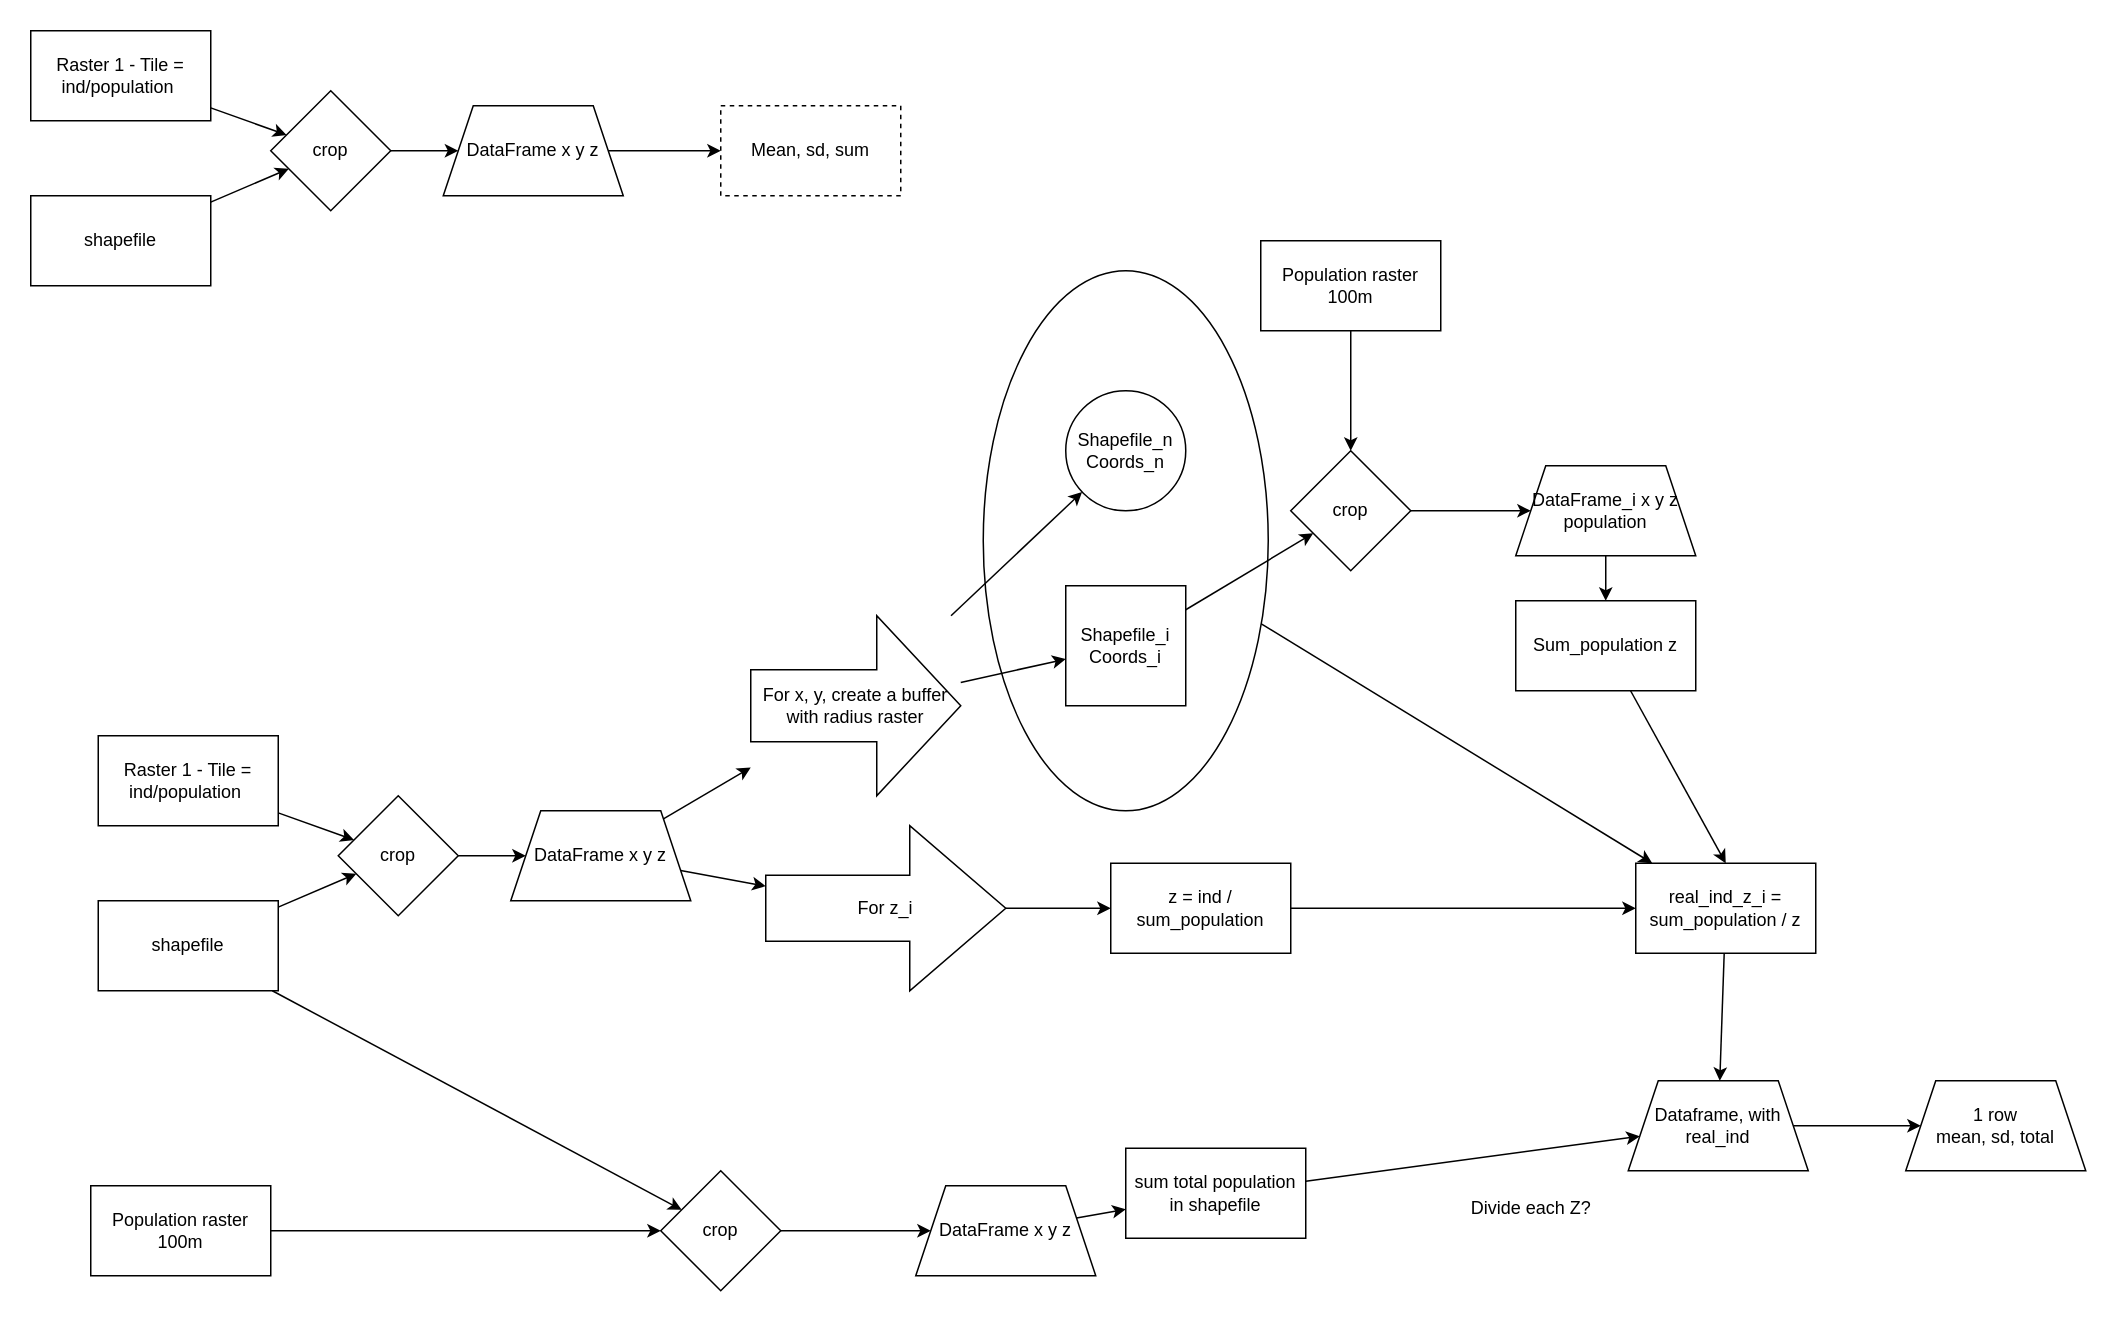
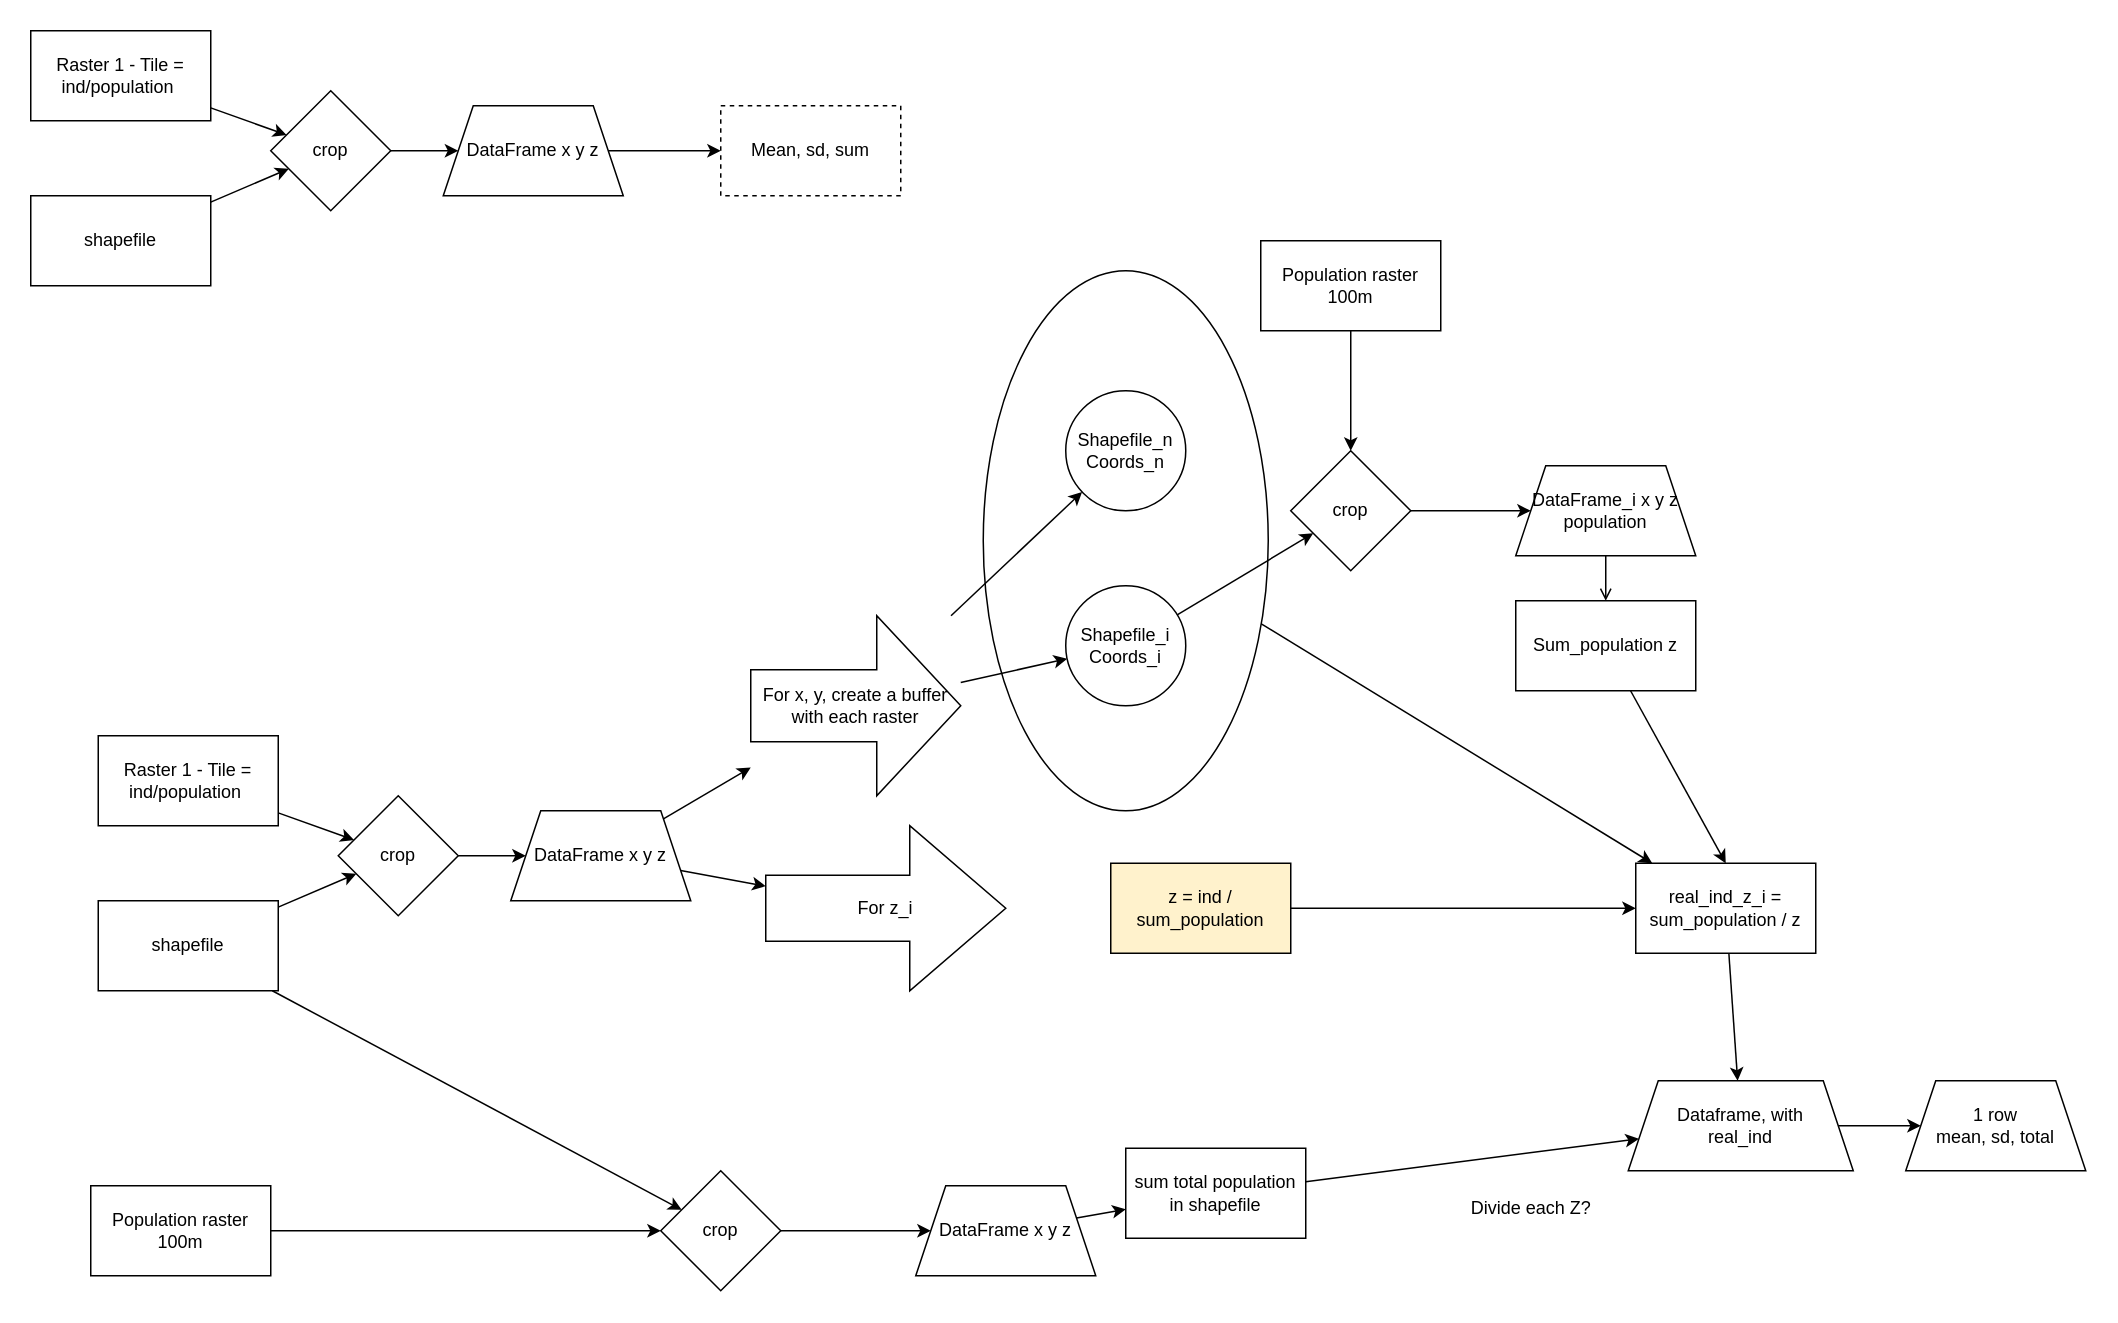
  <mxCell id="0" />
  <mxCell id="1" parent="0" />
  <mxCell id="2" style="edgeStyle=none;html=1;" edge="1" parent="1" source="3" target="46"><mxGeometry relative="1" as="geometry" /></mxCell>
  <mxCell id="3" value="" style="ellipse;whiteSpace=wrap;html=1;" vertex="1" parent="1"><mxGeometry x="655" y="180" width="190" height="360" as="geometry" /></mxCell>
  <mxCell id="4" style="edgeStyle=none;html=1;" edge="1" parent="1" source="5" target="12"><mxGeometry relative="1" as="geometry" /></mxCell>
  <mxCell id="5" value="shapefile" style="whiteSpace=wrap;html=1;" vertex="1" parent="1"><mxGeometry x="20" y="130" width="120" height="60" as="geometry" /></mxCell>
  <mxCell id="6" style="edgeStyle=none;html=1;" edge="1" parent="1" source="7" target="12"><mxGeometry relative="1" as="geometry" /></mxCell>
  <mxCell id="7" value="Raster 1 - Tile = ind/population&amp;nbsp;" style="whiteSpace=wrap;html=1;" vertex="1" parent="1"><mxGeometry x="20" y="20" width="120" height="60" as="geometry" /></mxCell>
  <mxCell id="8" style="edgeStyle=none;html=1;" edge="1" parent="1" source="9" target="26"><mxGeometry relative="1" as="geometry" /></mxCell>
  <mxCell id="9" value="Population raster 100m" style="whiteSpace=wrap;html=1;" vertex="1" parent="1"><mxGeometry x="60" y="790" width="120" height="60" as="geometry" /></mxCell>
  <mxCell id="10" value="Mean, sd, sum" style="whiteSpace=wrap;html=1;dashed=1;" vertex="1" parent="1"><mxGeometry x="480" y="70" width="120" height="60" as="geometry" /></mxCell>
  <mxCell id="11" style="edgeStyle=none;html=1;" edge="1" parent="1" source="12" target="14"><mxGeometry relative="1" as="geometry" /></mxCell>
  <mxCell id="12" value="crop" style="rhombus;whiteSpace=wrap;html=1;" vertex="1" parent="1"><mxGeometry x="180" y="60" width="80" height="80" as="geometry" /></mxCell>
  <mxCell id="13" style="edgeStyle=none;html=1;" edge="1" parent="1" source="14" target="10"><mxGeometry relative="1" as="geometry" /></mxCell>
  <mxCell id="14" value="DataFrame x y z" style="shape=trapezoid;perimeter=trapezoidPerimeter;whiteSpace=wrap;html=1;fixedSize=1;" vertex="1" parent="1"><mxGeometry x="295" y="70" width="120" height="60" as="geometry" /></mxCell>
  <mxCell id="15" style="edgeStyle=none;html=1;" edge="1" parent="1" source="17" target="21"><mxGeometry relative="1" as="geometry" /></mxCell>
  <mxCell id="16" style="edgeStyle=none;html=1;" edge="1" parent="1" source="17" target="26"><mxGeometry relative="1" as="geometry" /></mxCell>
  <mxCell id="17" value="shapefile" style="whiteSpace=wrap;html=1;" vertex="1" parent="1"><mxGeometry x="65" y="600" width="120" height="60" as="geometry" /></mxCell>
  <mxCell id="18" style="edgeStyle=none;html=1;" edge="1" parent="1" source="19" target="21"><mxGeometry relative="1" as="geometry" /></mxCell>
  <mxCell id="19" value="Raster 1 - Tile = ind/population&amp;nbsp;" style="whiteSpace=wrap;html=1;" vertex="1" parent="1"><mxGeometry x="65" y="490" width="120" height="60" as="geometry" /></mxCell>
  <mxCell id="20" style="edgeStyle=none;html=1;" edge="1" parent="1" source="21" target="24"><mxGeometry relative="1" as="geometry" /></mxCell>
  <mxCell id="21" value="crop" style="rhombus;whiteSpace=wrap;html=1;" vertex="1" parent="1"><mxGeometry x="225" y="530" width="80" height="80" as="geometry" /></mxCell>
  <mxCell id="22" style="edgeStyle=none;html=1;" edge="1" parent="1" source="24" target="31"><mxGeometry relative="1" as="geometry" /></mxCell>
  <mxCell id="23" value="" style="edgeStyle=none;html=1;" edge="1" parent="1" source="24" target="44"><mxGeometry relative="1" as="geometry" /></mxCell>
  <mxCell id="24" value="DataFrame x y z" style="shape=trapezoid;perimeter=trapezoidPerimeter;whiteSpace=wrap;html=1;fixedSize=1;" vertex="1" parent="1"><mxGeometry x="340" y="540" width="120" height="60" as="geometry" /></mxCell>
  <mxCell id="25" style="edgeStyle=none;html=1;" edge="1" parent="1" source="26" target="28"><mxGeometry relative="1" as="geometry" /></mxCell>
  <mxCell id="26" value="crop" style="rhombus;whiteSpace=wrap;html=1;" vertex="1" parent="1"><mxGeometry x="440" y="780" width="80" height="80" as="geometry" /></mxCell>
  <mxCell id="27" style="edgeStyle=none;html=1;" edge="1" parent="1" source="28" target="50"><mxGeometry relative="1" as="geometry" /></mxCell>
  <mxCell id="28" value="DataFrame x y z" style="shape=trapezoid;perimeter=trapezoidPerimeter;whiteSpace=wrap;html=1;fixedSize=1;" vertex="1" parent="1"><mxGeometry x="610" y="790" width="120" height="60" as="geometry" /></mxCell>
  <mxCell id="29" style="edgeStyle=none;html=1;" edge="1" parent="1" source="31" target="33"><mxGeometry relative="1" as="geometry" /></mxCell>
  <mxCell id="30" style="edgeStyle=none;html=1;" edge="1" parent="1" source="31" target="34"><mxGeometry relative="1" as="geometry" /></mxCell>
- <mxCell id="31" value="For x, y, create a buffer with radius raster" style="shape=singleArrow;whiteSpace=wrap;html=1;arrowWidth=0.4;arrowSize=0.4;" vertex="1" parent="1"><mxGeometry x="500" y="410" width="140" height="120" as="geometry" /></mxCell>
+ <mxCell id="31" value="For x, y, create a buffer with each raster" style="shape=singleArrow;whiteSpace=wrap;html=1;arrowWidth=0.4;arrowSize=0.4;" vertex="1" parent="1"><mxGeometry x="500" y="410" width="140" height="120" as="geometry" /></mxCell>
  <mxCell id="32" style="edgeStyle=none;html=1;" edge="1" parent="1" source="33" target="36"><mxGeometry relative="1" as="geometry" /></mxCell>
- <mxCell id="33" value="Shapefile_i&lt;br&gt;Coords_i" style="whiteSpace=wrap;html=1;rounded=0;" vertex="1" parent="1"><mxGeometry x="710" y="390" width="80" height="80" as="geometry" /></mxCell>
+ <mxCell id="33" value="Shapefile_i&lt;br&gt;Coords_i" style="ellipse;whiteSpace=wrap;html=1;" vertex="1" parent="1"><mxGeometry x="710" y="390" width="80" height="80" as="geometry" /></mxCell>
  <mxCell id="34" value="Shapefile_n&lt;br&gt;Coords_n" style="ellipse;whiteSpace=wrap;html=1;" vertex="1" parent="1"><mxGeometry x="710" y="260" width="80" height="80" as="geometry" /></mxCell>
  <mxCell id="35" style="edgeStyle=none;html=1;exitX=1;exitY=0.5;exitDx=0;exitDy=0;" edge="1" parent="1" source="36" target="40"><mxGeometry relative="1" as="geometry" /></mxCell>
  <mxCell id="36" value="crop" style="rhombus;whiteSpace=wrap;html=1;" vertex="1" parent="1"><mxGeometry x="860" y="300" width="80" height="80" as="geometry" /></mxCell>
  <mxCell id="37" style="edgeStyle=none;html=1;" edge="1" parent="1" source="38" target="36"><mxGeometry relative="1" as="geometry" /></mxCell>
  <mxCell id="38" value="Population raster 100m" style="whiteSpace=wrap;html=1;" vertex="1" parent="1"><mxGeometry x="840" y="160" width="120" height="60" as="geometry" /></mxCell>
- <mxCell id="39" value="" style="edgeStyle=none;html=1;" edge="1" parent="1" source="40" target="42"><mxGeometry relative="1" as="geometry" /></mxCell>
+ <mxCell id="39" value="" style="edgeStyle=none;html=1;endArrow=open;" edge="1" parent="1" source="40" target="42"><mxGeometry relative="1" as="geometry" /></mxCell>
  <mxCell id="40" value="DataFrame_i x y z&lt;br&gt;population" style="shape=trapezoid;perimeter=trapezoidPerimeter;whiteSpace=wrap;html=1;fixedSize=1;" vertex="1" parent="1"><mxGeometry x="1010" y="310" width="120" height="60" as="geometry" /></mxCell>
  <mxCell id="41" style="edgeStyle=none;html=1;entryX=0.5;entryY=0;entryDx=0;entryDy=0;" edge="1" parent="1" source="42" target="46"><mxGeometry relative="1" as="geometry" /></mxCell>
  <mxCell id="42" value="Sum_population z" style="whiteSpace=wrap;html=1;" vertex="1" parent="1"><mxGeometry x="1010" y="400" width="120" height="60" as="geometry" /></mxCell>
- <mxCell id="43" style="edgeStyle=none;html=1;" edge="1" parent="1" source="44" target="48"><mxGeometry relative="1" as="geometry" /></mxCell>
  <mxCell id="44" value="For z_i" style="shape=singleArrow;whiteSpace=wrap;html=1;arrowWidth=0.4;arrowSize=0.4;" vertex="1" parent="1"><mxGeometry x="510" y="550" width="160" height="110" as="geometry" /></mxCell>
  <mxCell id="45" style="edgeStyle=none;html=1;" edge="1" parent="1" source="46" target="52"><mxGeometry relative="1" as="geometry" /></mxCell>
  <mxCell id="46" value="real_ind_z_i = sum_population / z" style="whiteSpace=wrap;html=1;" vertex="1" parent="1"><mxGeometry x="1090" y="575" width="120" height="60" as="geometry" /></mxCell>
  <mxCell id="47" style="edgeStyle=none;html=1;" edge="1" parent="1" source="48" target="46"><mxGeometry relative="1" as="geometry" /></mxCell>
- <mxCell id="48" value="z = ind / sum_population" style="whiteSpace=wrap;html=1;" vertex="1" parent="1"><mxGeometry x="740" y="575" width="120" height="60" as="geometry" /></mxCell>
+ <mxCell id="48" value="z = ind / sum_population" style="whiteSpace=wrap;html=1;fillColor=#fff2cc;" vertex="1" parent="1"><mxGeometry x="740" y="575" width="120" height="60" as="geometry" /></mxCell>
  <mxCell id="49" style="edgeStyle=none;html=1;" edge="1" parent="1" source="50" target="52"><mxGeometry relative="1" as="geometry" /></mxCell>
  <mxCell id="50" value="sum total population in shapefile" style="whiteSpace=wrap;html=1;" vertex="1" parent="1"><mxGeometry x="750" y="765" width="120" height="60" as="geometry" /></mxCell>
  <mxCell id="51" style="edgeStyle=none;html=1;" edge="1" parent="1" source="52" target="53"><mxGeometry relative="1" as="geometry" /></mxCell>
- <mxCell id="52" value="Dataframe, with &lt;br&gt;real_ind" style="shape=trapezoid;perimeter=trapezoidPerimeter;whiteSpace=wrap;html=1;fixedSize=1;" vertex="1" parent="1"><mxGeometry x="1085" y="720" width="120" height="60" as="geometry" /></mxCell>
+ <mxCell id="52" value="Dataframe, with &lt;br&gt;real_ind" style="shape=trapezoid;perimeter=trapezoidPerimeter;whiteSpace=wrap;html=1;fixedSize=1;" vertex="1" parent="1"><mxGeometry x="1085" y="720" width="150" height="60" as="geometry" /></mxCell>
  <mxCell id="53" value="1 row&lt;br&gt;mean, sd, total" style="shape=trapezoid;perimeter=trapezoidPerimeter;whiteSpace=wrap;html=1;fixedSize=1;" vertex="1" parent="1"><mxGeometry x="1270" y="720" width="120" height="60" as="geometry" /></mxCell>
  <mxCell id="54" value="Divide each Z?" style="text;html=1;align=center;verticalAlign=middle;resizable=0;points=[];autosize=1;strokeColor=none;fillColor=none;" vertex="1" parent="1"><mxGeometry x="970" y="790" width="100" height="30" as="geometry" /></mxCell>
